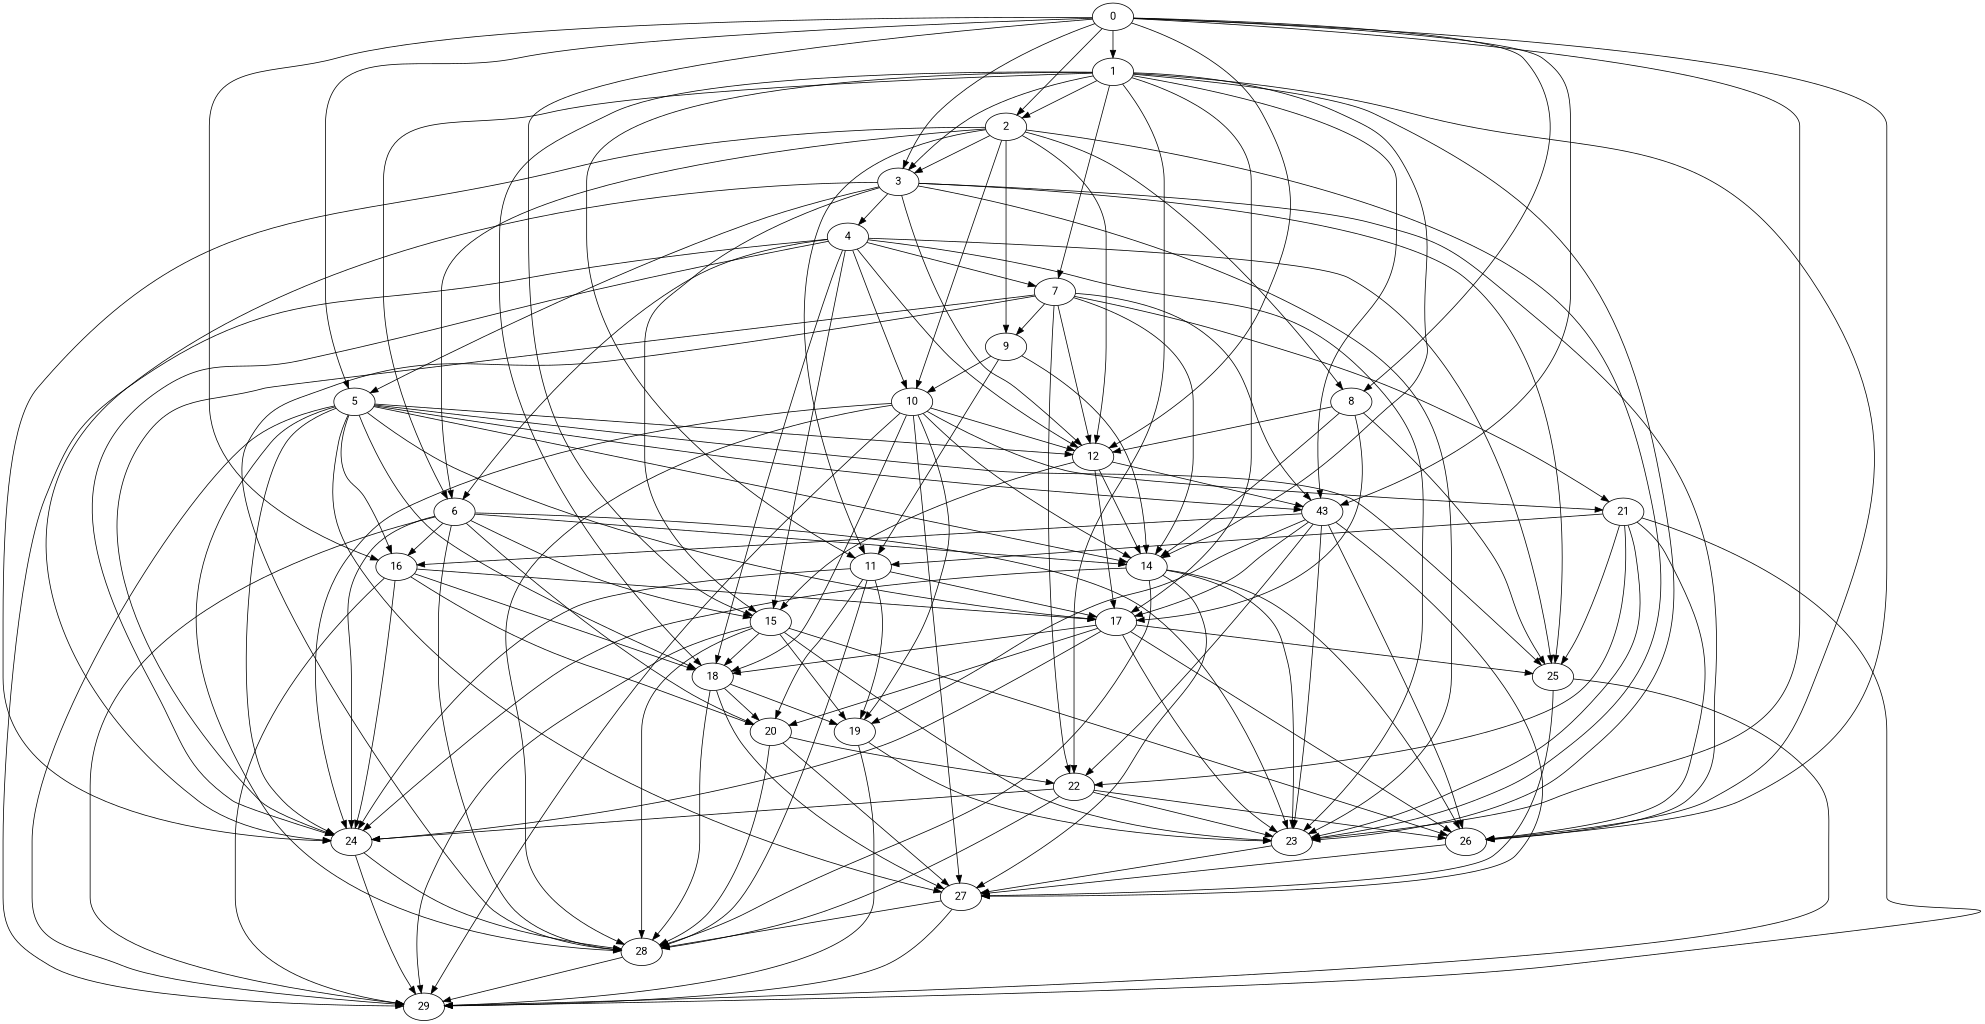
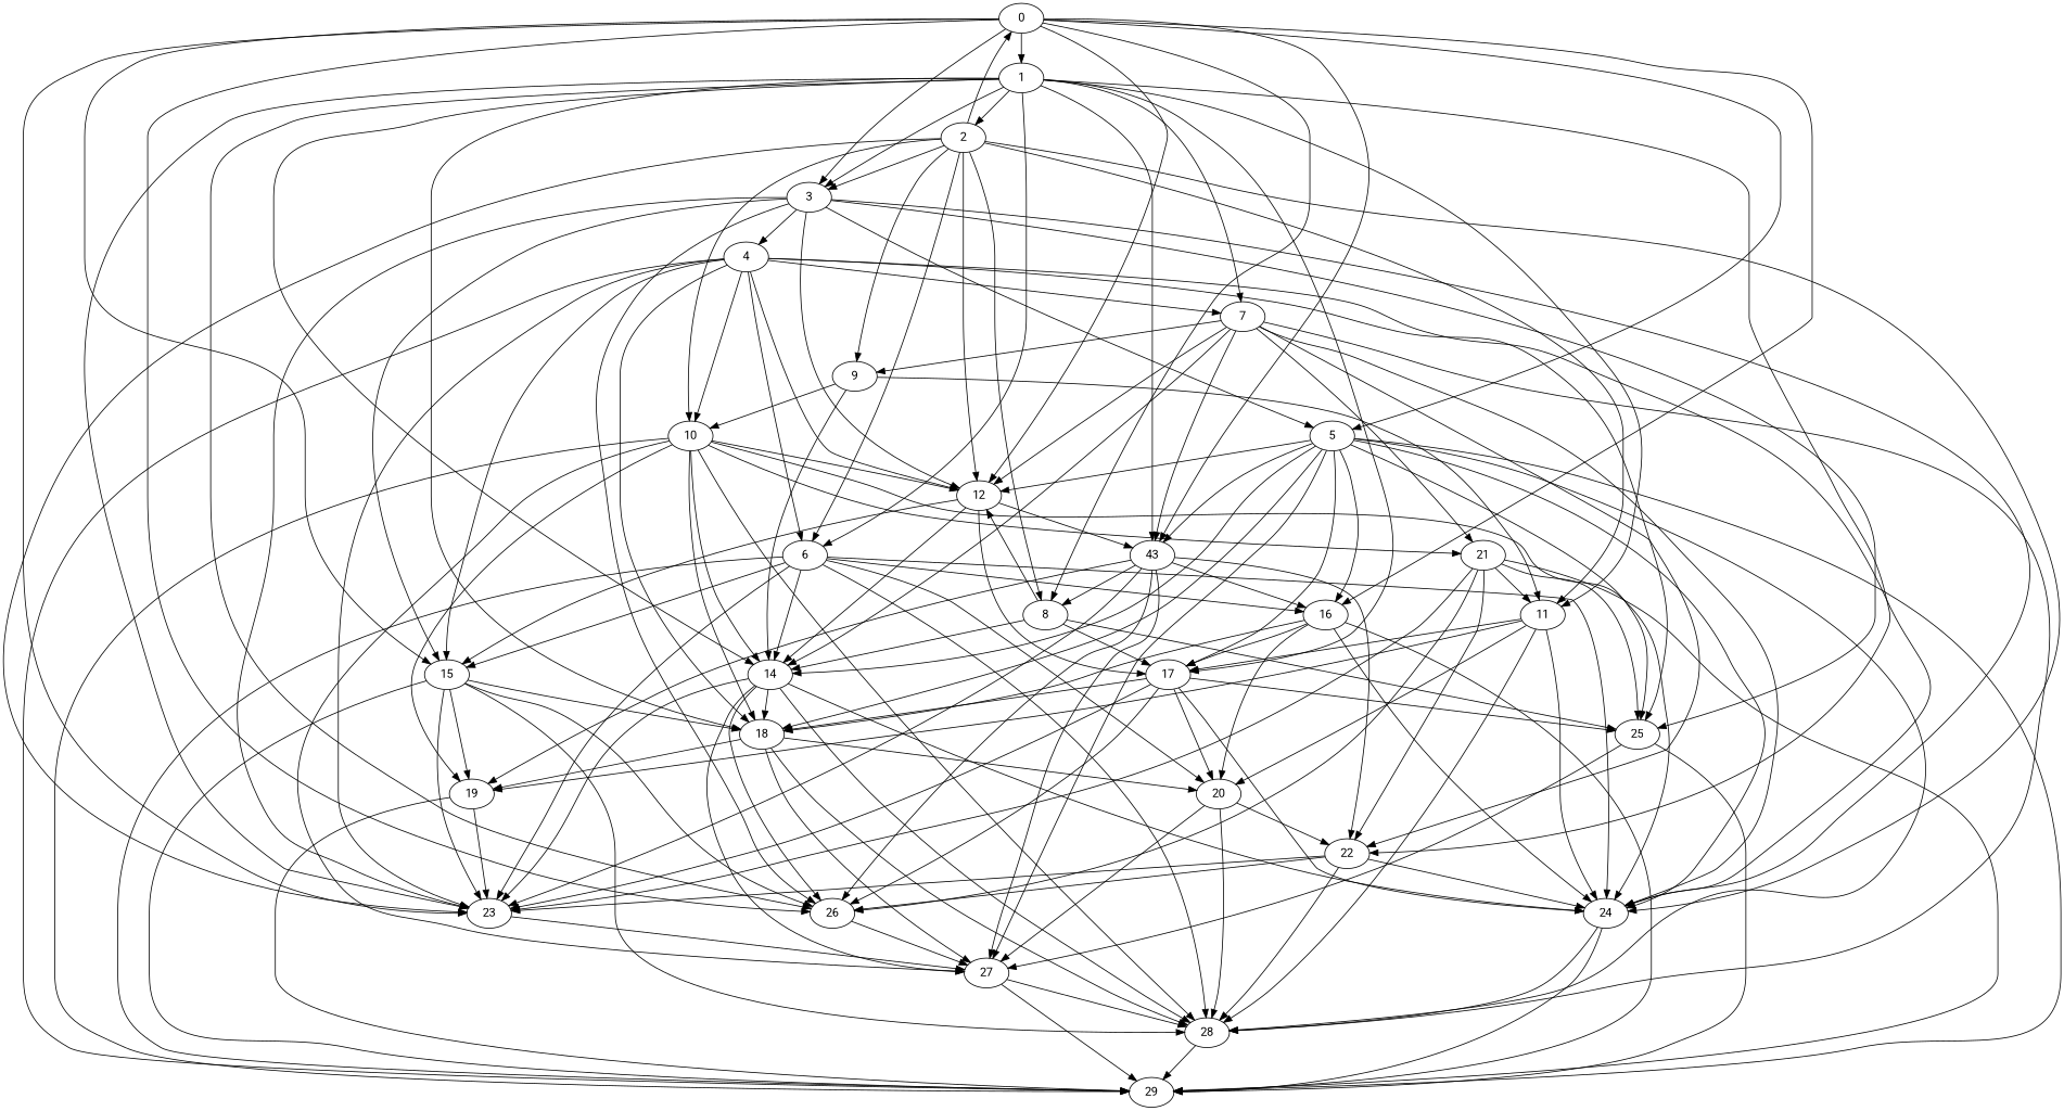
  digraph {
    fontname=Roboto
    node [Weight=40 fontname=Roboto]
    edge [Weight=5 fontname=Roboto]
    0 [Weight=22]
    1 [Weight=31]
    2
    3
    5 [Weight=26]
    8 [Weight=18]
    12 [Weight=44]
    n8 [Weight=44 label=43]
    16 [Weight=13]
    15 [Weight=35]
    26 [Weight=44]
    23
    7
    11 [Weight=35]
    6 [Weight=13]
    17 [Weight=44]
    14
    18 [Weight=35]
    22 [Weight=35]
    9 [Weight=31]
    10 [Weight=18]
    24 [Weight=31]
    4 [Weight=26]
    25 [Weight=35]
    29 [Weight=13]
    28
    27 [Weight=9]
    19 [Weight=22]
    20 [Weight=26]
    21 [Weight=22]
    0 -> 1 [Weight=9]
-   0 -> 2
+   2 -> 0
    0 -> 3 [Weight=8]
    0 -> 5 [Weight=9]
    0 -> 8 [Weight=6]
    0 -> 12 [Weight=3]
    0 -> n8 [Weight=3]
    0 -> 16 [Weight=9]
    0 -> 15 [Weight=2]
    0 -> 26 [Weight=8]
    0 -> 23 [Weight=9]
    1 -> 2 [Weight=7]
    1 -> 3
    1 -> n8 [Weight=4]
    1 -> 26 [Weight=9]
    1 -> 23 [Weight=2]
    1 -> 7 [Weight=9]
    1 -> 11
    1 -> 6 [Weight=10]
    1 -> 17 [Weight=2]
    1 -> 14 [Weight=4]
    1 -> 18 [Weight=4]
    1 -> 22 [Weight=2]
    2 -> 3 [Weight=2]
    2 -> 8 [Weight=6]
    2 -> 12 [Weight=4]
    2 -> 23 [Weight=6]
    2 -> 11 [Weight=7]
    2 -> 6 [Weight=4]
    2 -> 9
    2 -> 10
    2 -> 24 [Weight=3]
    3 -> 5 [Weight=2]
    3 -> 12 [Weight=3]
    3 -> 15 [Weight=3]
    3 -> 26 [Weight=3]
    3 -> 23
    3 -> 24 [Weight=10]
    3 -> 4 [Weight=2]
    3 -> 25 [Weight=2]
    5 -> 12 [Weight=10]
    5 -> n8 [Weight=8]
    5 -> 16 [Weight=2]
    5 -> 17 [Weight=10]
    5 -> 14
    5 -> 18 [Weight=4]
    5 -> 24 [Weight=10]
    5 -> 25 [Weight=3]
    5 -> 29 [Weight=8]
    5 -> 28 [Weight=6]
    5 -> 27 [Weight=9]
    8 -> 12 [Weight=10]
    8 -> 17
    8 -> 14 [Weight=6]
    8 -> 25 [Weight=10]
    12 -> n8 [Weight=3]
    12 -> 15
    12 -> 17
    12 -> 14 [Weight=6]
    n8 -> 16
    n8 -> 26 [Weight=3]
    n8 -> 23 [Weight=10]
-   n8 -> 17 [Weight=6]
+   n8 -> 8 [Weight=6]
    n8 -> 22 [Weight=8]
    n8 -> 27 [Weight=8]
    n8 -> 19 [Weight=4]
    16 -> 17 [Weight=2]
    16 -> 18 [Weight=4]
    16 -> 24 [Weight=7]
    16 -> 29 [Weight=6]
    16 -> 20
    15 -> 26 [Weight=10]
    15 -> 23 [Weight=9]
    15 -> 18 [Weight=4]
    15 -> 29 [Weight=8]
    15 -> 28 [Weight=9]
    15 -> 19 [Weight=10]
    26 -> 27 [Weight=7]
    23 -> 27
    7 -> 12 [Weight=10]
    7 -> n8 [Weight=3]
    7 -> 14
    7 -> 22 [Weight=9]
    7 -> 9 [Weight=2]
    7 -> 24
    7 -> 28 [Weight=3]
    7 -> 21 [Weight=2]
    11 -> 17 [Weight=7]
    11 -> 24 [Weight=8]
    11 -> 28 [Weight=4]
    11 -> 19 [Weight=7]
    11 -> 20 [Weight=2]
    6 -> 16 [Weight=6]
    6 -> 15 [Weight=8]
    6 -> 23 [Weight=10]
    6 -> 14 [Weight=7]
    6 -> 24
    6 -> 29 [Weight=6]
    6 -> 28 [Weight=6]
    6 -> 20
    17 -> 26 [Weight=6]
    17 -> 23 [Weight=6]
    17 -> 18 [Weight=7]
    17 -> 24 [Weight=2]
    17 -> 25 [Weight=10]
    17 -> 20 [Weight=4]
    14 -> 26 [Weight=9]
    14 -> 23
+   14 -> 18 [Weight=2]
    14 -> 24 [Weight=9]
    14 -> 28 [Weight=10]
    14 -> 27 [Weight=9]
    18 -> 28
    18 -> 27
    18 -> 19 [Weight=6]
    18 -> 20 [Weight=3]
    22 -> 26 [Weight=3]
    22 -> 23 [Weight=7]
    22 -> 24 [Weight=3]
    22 -> 28 [Weight=3]
    9 -> 11 [Weight=10]
    9 -> 14 [Weight=9]
    9 -> 10 [Weight=2]
    10 -> 12 [Weight=3]
    10 -> 14 [Weight=6]
    10 -> 18 [Weight=9]
    10 -> 24 [Weight=8]
    10 -> 29 [Weight=2]
    10 -> 28 [Weight=3]
    10 -> 27 [Weight=7]
    10 -> 19
    10 -> 21 [Weight=4]
    24 -> 29 [Weight=3]
    24 -> 28 [Weight=4]
    4 -> 12
    4 -> 15 [Weight=2]
    4 -> 23 [Weight=2]
    4 -> 7 [Weight=2]
    4 -> 6 [Weight=9]
    4 -> 18 [Weight=3]
    4 -> 10 [Weight=7]
    4 -> 24 [Weight=3]
    4 -> 25 [Weight=4]
    4 -> 29
    25 -> 29 [Weight=8]
    25 -> 27
    28 -> 29 [Weight=6]
    27 -> 29 [Weight=6]
    27 -> 28 [Weight=6]
    19 -> 23 [Weight=2]
    19 -> 29 [Weight=2]
    20 -> 22 [Weight=9]
    20 -> 28 [Weight=6]
    20 -> 27 [Weight=6]
    21 -> 26 [Weight=8]
    21 -> 23 [Weight=7]
    21 -> 11
    21 -> 22 [Weight=7]
    21 -> 25 [Weight=2]
    21 -> 29 [Weight=6]
  }
